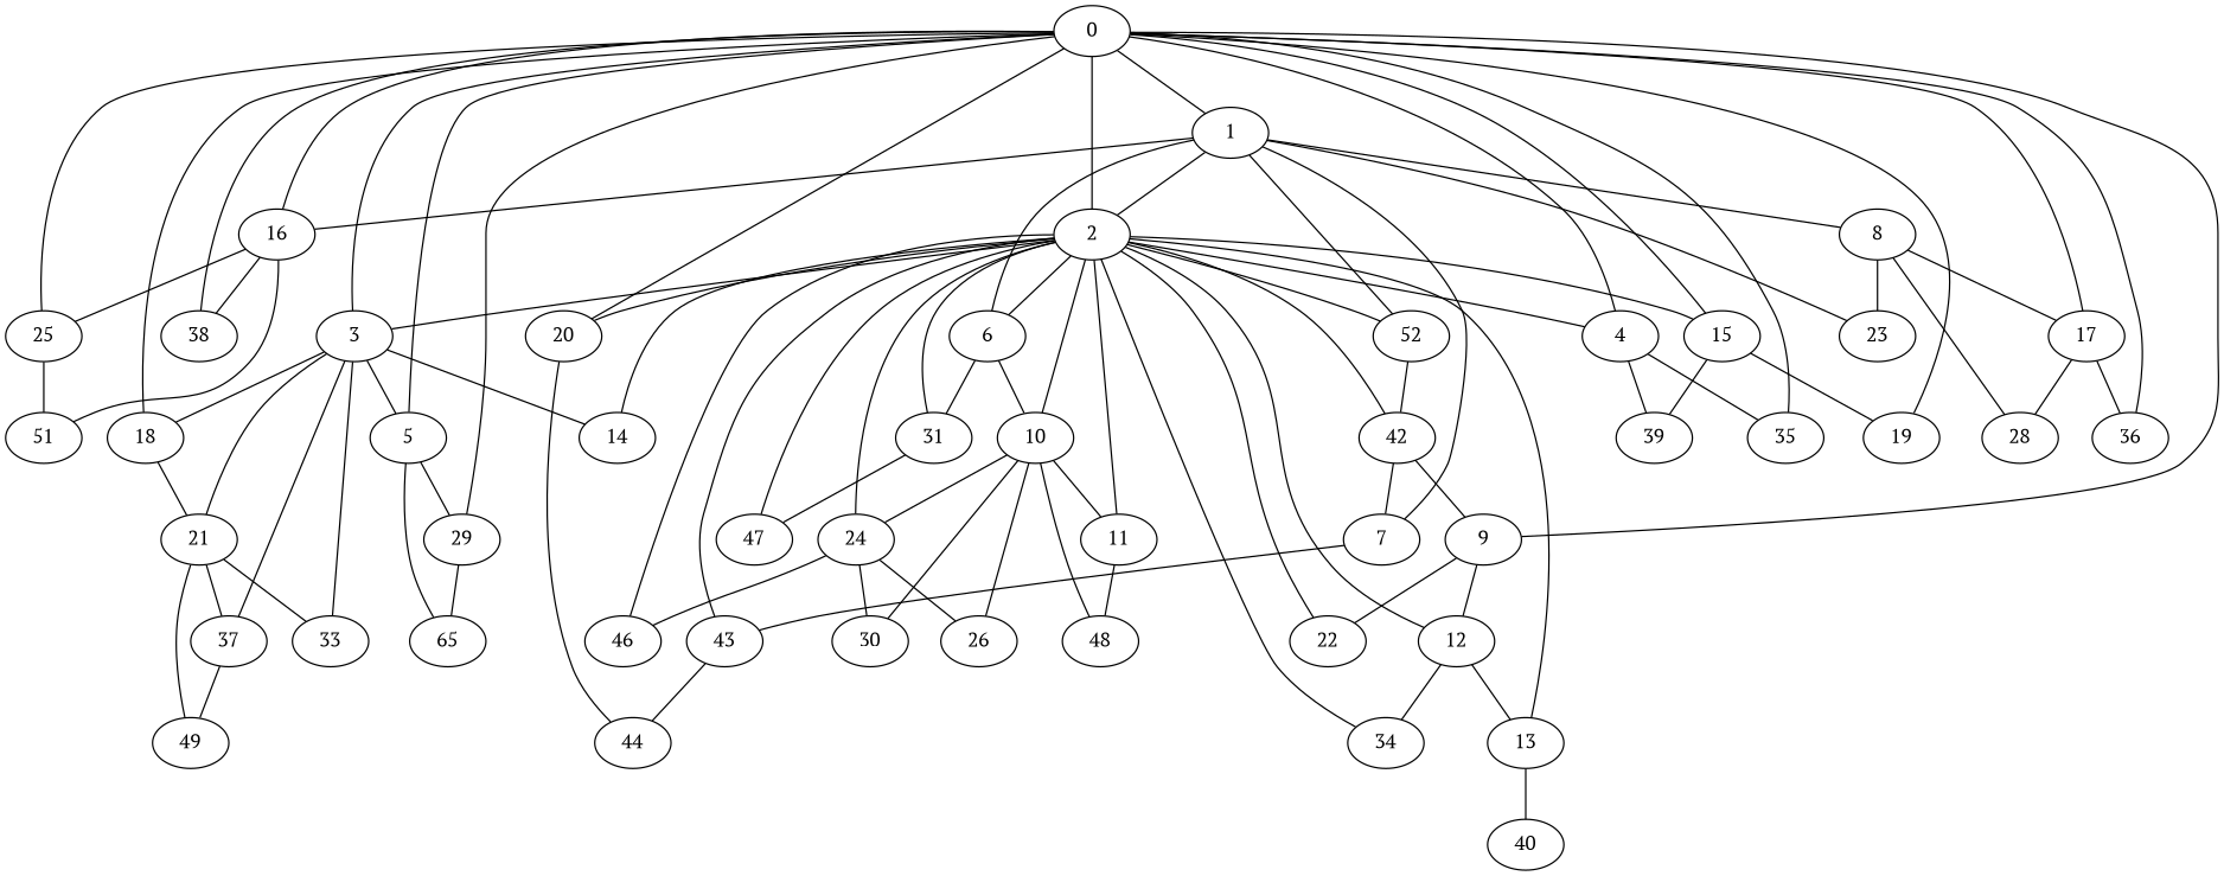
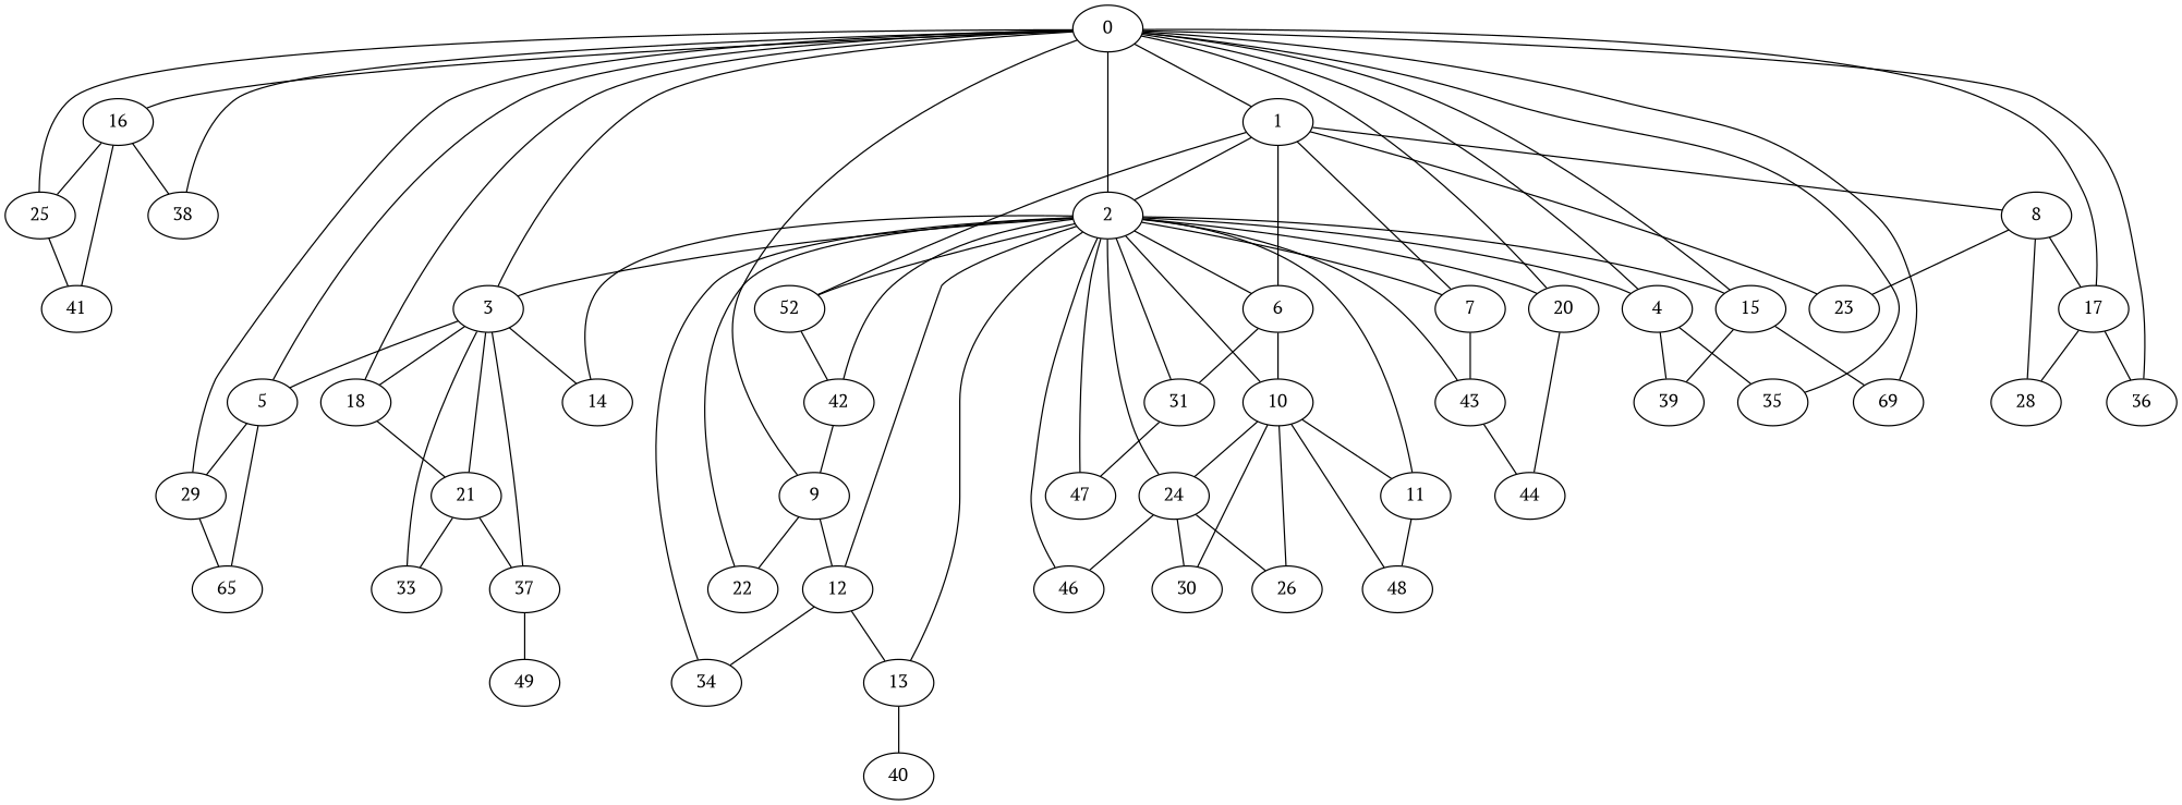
  graph {
    fontname="PT Serif"
    node [fontname="PT Serif"]
    edge [fontname="PT Serif"]
    25
-   41 [label=51]
+   41
    16
    38
    0
    5
    2
    4
    3
    1
    18
    9
    29
    20
    15
    36
    17
    35
-   19
+   19 [label=69]
    n20 [label=65]
    12
    34
    13
    11
    31
    47
    24
    n28 [label=52]
    43
    10
    22
    14
    6
    46
    7
    42
    39
    21
    37
    33
    8
    23
    28
    44
    49
    40
    48
    26
    30
    25 -- 41
    16 -- 25
    16 -- 41
    16 -- 38
    0 -- 25
    0 -- 16
    0 -- 38
    0 -- 5
    0 -- 2
    0 -- 4
    0 -- 3
    0 -- 1
    0 -- 18
    0 -- 9
    0 -- 29
    0 -- 20
    0 -- 15
    0 -- 36
    0 -- 17
    0 -- 35
    0 -- 19
    5 -- 29
    5 -- n20
    2 -- 4
    2 -- 3
    2 -- 20
    2 -- 15
    2 -- 12
    2 -- 34
    2 -- 13
    2 -- 11
    2 -- 31
    2 -- 47
    2 -- 24
    2 -- n28
    2 -- 43
    2 -- 10
    2 -- 22
    2 -- 14
    2 -- 6
    2 -- 46
-   42 -- 7
+   2 -- 7
    2 -- 42
    4 -- 35
    4 -- 39
    3 -- 5
    3 -- 18
    3 -- 14
    3 -- 21
    3 -- 37
    3 -- 33
-   1 -- 16
    1 -- 2
    1 -- n28
    1 -- 6
    1 -- 7
    1 -- 8
    1 -- 23
    18 -- 21
    9 -- 12
    9 -- 22
    29 -- n20
    20 -- 44
    15 -- 19
    15 -- 39
    17 -- 36
    17 -- 28
    12 -- 34
    12 -- 13
    13 -- 40
    11 -- 48
    31 -- 47
    24 -- 46
    24 -- 26
    24 -- 30
    n28 -- 42
    43 -- 44
    10 -- 11
    10 -- 24
    10 -- 48
    10 -- 26
    10 -- 30
    6 -- 31
    6 -- 10
    7 -- 43
    42 -- 9
    21 -- 37
    21 -- 33
-   21 -- 49
    37 -- 49
    8 -- 17
    8 -- 23
    8 -- 28
  }
